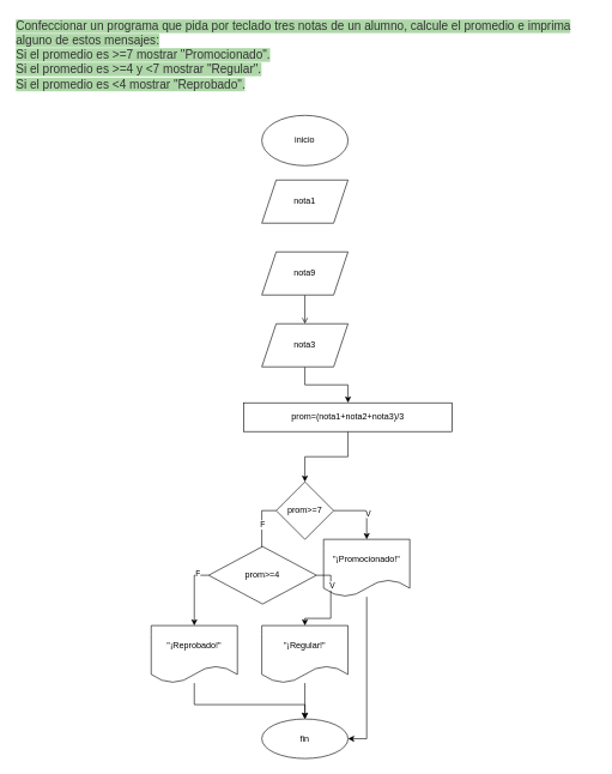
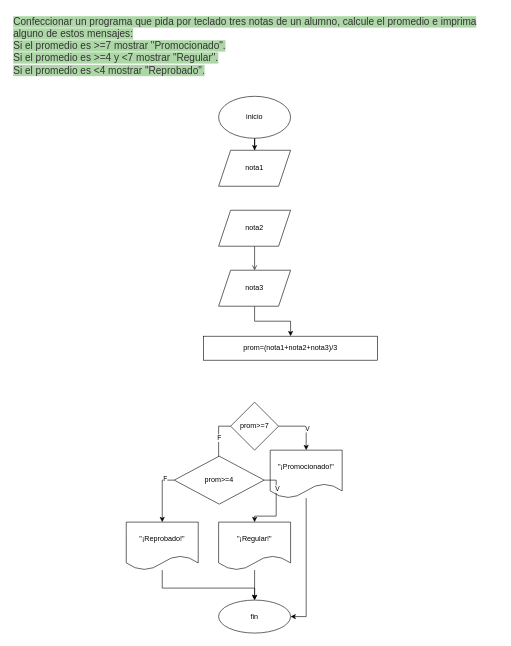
  <mxCell id="0" />
  <mxCell id="1" parent="0" />
  <mxCell id="2" value="&lt;span style=&quot;color: rgb(51, 51, 51); font-family: sans-serif, arial; font-size: 16.8px; font-style: normal; font-variant-ligatures: normal; font-variant-caps: normal; font-weight: 400; letter-spacing: normal; orphans: 2; text-align: start; text-indent: 0px; text-transform: none; widows: 2; word-spacing: 0px; -webkit-text-stroke-width: 0px; background-color: rgb(174, 215, 168); text-decoration-thickness: initial; text-decoration-style: initial; text-decoration-color: initial; float: none; display: inline !important;&quot;&gt;Confeccionar un programa que pida por teclado tres notas de un alumno, calcule el promedio e imprima alguno de estos mensajes:&lt;/span&gt;&lt;br style=&quot;box-sizing: border-box; color: rgb(51, 51, 51); font-family: sans-serif, arial; font-size: 16.8px; font-style: normal; font-variant-ligatures: normal; font-variant-caps: normal; font-weight: 400; letter-spacing: normal; orphans: 2; text-align: start; text-indent: 0px; text-transform: none; widows: 2; word-spacing: 0px; -webkit-text-stroke-width: 0px; background-color: rgb(174, 215, 168); text-decoration-thickness: initial; text-decoration-style: initial; text-decoration-color: initial;&quot;&gt;&lt;span style=&quot;color: rgb(51, 51, 51); font-family: sans-serif, arial; font-size: 16.8px; font-style: normal; font-variant-ligatures: normal; font-variant-caps: normal; font-weight: 400; letter-spacing: normal; orphans: 2; text-align: start; text-indent: 0px; text-transform: none; widows: 2; word-spacing: 0px; -webkit-text-stroke-width: 0px; background-color: rgb(174, 215, 168); text-decoration-thickness: initial; text-decoration-style: initial; text-decoration-color: initial; float: none; display: inline !important;&quot;&gt;Si el promedio es &amp;gt;=7 mostrar &quot;Promocionado&quot;.&lt;/span&gt;&lt;br style=&quot;box-sizing: border-box; color: rgb(51, 51, 51); font-family: sans-serif, arial; font-size: 16.8px; font-style: normal; font-variant-ligatures: normal; font-variant-caps: normal; font-weight: 400; letter-spacing: normal; orphans: 2; text-align: start; text-indent: 0px; text-transform: none; widows: 2; word-spacing: 0px; -webkit-text-stroke-width: 0px; background-color: rgb(174, 215, 168); text-decoration-thickness: initial; text-decoration-style: initial; text-decoration-color: initial;&quot;&gt;&lt;span style=&quot;color: rgb(51, 51, 51); font-family: sans-serif, arial; font-size: 16.8px; font-style: normal; font-variant-ligatures: normal; font-variant-caps: normal; font-weight: 400; letter-spacing: normal; orphans: 2; text-align: start; text-indent: 0px; text-transform: none; widows: 2; word-spacing: 0px; -webkit-text-stroke-width: 0px; background-color: rgb(174, 215, 168); text-decoration-thickness: initial; text-decoration-style: initial; text-decoration-color: initial; float: none; display: inline !important;&quot;&gt;Si el promedio es &amp;gt;=4 y &amp;lt;7 mostrar &quot;Regular&quot;.&lt;/span&gt;&lt;br style=&quot;box-sizing: border-box; color: rgb(51, 51, 51); font-family: sans-serif, arial; font-size: 16.8px; font-style: normal; font-variant-ligatures: normal; font-variant-caps: normal; font-weight: 400; letter-spacing: normal; orphans: 2; text-align: start; text-indent: 0px; text-transform: none; widows: 2; word-spacing: 0px; -webkit-text-stroke-width: 0px; background-color: rgb(174, 215, 168); text-decoration-thickness: initial; text-decoration-style: initial; text-decoration-color: initial;&quot;&gt;&lt;span style=&quot;color: rgb(51, 51, 51); font-family: sans-serif, arial; font-size: 16.8px; font-style: normal; font-variant-ligatures: normal; font-variant-caps: normal; font-weight: 400; letter-spacing: normal; orphans: 2; text-align: start; text-indent: 0px; text-transform: none; widows: 2; word-spacing: 0px; -webkit-text-stroke-width: 0px; background-color: rgb(174, 215, 168); text-decoration-thickness: initial; text-decoration-style: initial; text-decoration-color: initial; float: none; display: inline !important;&quot;&gt;Si el promedio es &amp;lt;4 mostrar &quot;Reprobado&quot;.&lt;/span&gt;" style="text;whiteSpace=wrap;html=1;" vertex="1" parent="1"><mxGeometry x="20" y="20" width="810" height="120" as="geometry" /></mxCell>
+ <mxCell id="3" value="" style="edgeStyle=orthogonalEdgeStyle;rounded=0;orthogonalLoop=1;jettySize=auto;html=1;" edge="1" parent="1" source="4" target="7"><mxGeometry relative="1" as="geometry" /></mxCell>
  <mxCell id="4" value="inicio" style="ellipse;whiteSpace=wrap;html=1;" vertex="1" parent="1"><mxGeometry x="364" y="160" width="120" height="70" as="geometry" /></mxCell>
  <mxCell id="5" value="" style="edgeStyle=orthogonalEdgeStyle;rounded=0;orthogonalLoop=1;jettySize=auto;html=1;" edge="1" parent="1" source="6" target="11"><mxGeometry relative="1" as="geometry" /></mxCell>
  <mxCell id="6" value="nota3" style="shape=parallelogram;perimeter=parallelogramPerimeter;whiteSpace=wrap;html=1;fixedSize=1;" vertex="1" parent="1"><mxGeometry x="364" y="450" width="120" height="60" as="geometry" /></mxCell>
  <mxCell id="7" value="nota1" style="shape=parallelogram;perimeter=parallelogramPerimeter;whiteSpace=wrap;html=1;fixedSize=1;" vertex="1" parent="1"><mxGeometry x="364" y="250" width="120" height="60" as="geometry" /></mxCell>
  <mxCell id="8" value="" style="edgeStyle=orthogonalEdgeStyle;rounded=0;orthogonalLoop=1;jettySize=auto;html=1;endArrow=open;" edge="1" parent="1" source="9" target="6"><mxGeometry relative="1" as="geometry" /></mxCell>
- <mxCell id="9" value="nota9" style="shape=parallelogram;perimeter=parallelogramPerimeter;whiteSpace=wrap;html=1;fixedSize=1;" vertex="1" parent="1"><mxGeometry x="364" y="350" width="120" height="60" as="geometry" /></mxCell>
- <mxCell id="10" value="" style="edgeStyle=orthogonalEdgeStyle;rounded=0;orthogonalLoop=1;jettySize=auto;html=1;" edge="1" parent="1" source="11" target="16"><mxGeometry relative="1" as="geometry" /></mxCell>
+ <mxCell id="9" value="nota2" style="shape=parallelogram;perimeter=parallelogramPerimeter;whiteSpace=wrap;html=1;fixedSize=1;" vertex="1" parent="1"><mxGeometry x="364" y="350" width="120" height="60" as="geometry" /></mxCell>
  <mxCell id="11" value="prom=(nota1+nota2+nota3)/3" style="rounded=0;whiteSpace=wrap;html=1;" vertex="1" parent="1"><mxGeometry x="339" y="560" width="290" height="40" as="geometry" /></mxCell>
  <mxCell id="12" style="edgeStyle=orthogonalEdgeStyle;rounded=0;orthogonalLoop=1;jettySize=auto;html=1;exitX=0;exitY=0.5;exitDx=0;exitDy=0;entryX=0.5;entryY=0;entryDx=0;entryDy=0;" edge="1" parent="1" source="16" target="23"><mxGeometry relative="1" as="geometry" /></mxCell>
  <mxCell id="13" value="F" style="edgeLabel;html=1;align=center;verticalAlign=middle;resizable=0;points=[];" vertex="1" connectable="0" parent="12"><mxGeometry x="-0.149" relative="1" as="geometry"><mxPoint as="offset" /></mxGeometry></mxCell>
  <mxCell id="14" style="edgeStyle=orthogonalEdgeStyle;rounded=0;orthogonalLoop=1;jettySize=auto;html=1;exitX=1;exitY=0.5;exitDx=0;exitDy=0;entryX=0.5;entryY=0;entryDx=0;entryDy=0;" edge="1" parent="1" source="16" target="18"><mxGeometry relative="1" as="geometry" /></mxCell>
  <mxCell id="15" value="V" style="edgeLabel;html=1;align=center;verticalAlign=middle;resizable=0;points=[];" vertex="1" connectable="0" parent="14"><mxGeometry x="0.14" y="1" relative="1" as="geometry"><mxPoint as="offset" /></mxGeometry></mxCell>
  <mxCell id="16" value="prom&amp;gt;=7" style="rhombus;whiteSpace=wrap;html=1;" vertex="1" parent="1"><mxGeometry x="384" y="670" width="80" height="80" as="geometry" /></mxCell>
  <mxCell id="17" style="edgeStyle=orthogonalEdgeStyle;rounded=0;orthogonalLoop=1;jettySize=auto;html=1;entryX=1;entryY=0.5;entryDx=0;entryDy=0;" edge="1" parent="1" source="18" target="28"><mxGeometry relative="1" as="geometry" /></mxCell>
  <mxCell id="18" value="&quot;¡Promocionado!&quot;" style="shape=document;whiteSpace=wrap;html=1;boundedLbl=1;" vertex="1" parent="1"><mxGeometry x="450" y="750" width="120" height="80" as="geometry" /></mxCell>
  <mxCell id="19" style="edgeStyle=orthogonalEdgeStyle;rounded=0;orthogonalLoop=1;jettySize=auto;html=1;exitX=1;exitY=0.5;exitDx=0;exitDy=0;entryX=0.5;entryY=0;entryDx=0;entryDy=0;" edge="1" parent="1" source="23" target="25"><mxGeometry relative="1" as="geometry" /></mxCell>
  <mxCell id="20" value="V" style="edgeLabel;html=1;align=center;verticalAlign=middle;resizable=0;points=[];" vertex="1" connectable="0" parent="19"><mxGeometry x="-0.452" y="1" relative="1" as="geometry"><mxPoint y="-1" as="offset" /></mxGeometry></mxCell>
  <mxCell id="21" style="edgeStyle=orthogonalEdgeStyle;rounded=0;orthogonalLoop=1;jettySize=auto;html=1;exitX=0;exitY=0.5;exitDx=0;exitDy=0;" edge="1" parent="1" source="23" target="27"><mxGeometry relative="1" as="geometry" /></mxCell>
  <mxCell id="22" value="F" style="edgeLabel;html=1;align=center;verticalAlign=middle;resizable=0;points=[];" vertex="1" connectable="0" parent="21"><mxGeometry x="-0.636" y="-2" relative="1" as="geometry"><mxPoint y="-1" as="offset" /></mxGeometry></mxCell>
  <mxCell id="23" value="prom&amp;gt;=4" style="rhombus;whiteSpace=wrap;html=1;" vertex="1" parent="1"><mxGeometry x="290" y="760" width="150" height="80" as="geometry" /></mxCell>
  <mxCell id="24" style="edgeStyle=orthogonalEdgeStyle;rounded=0;orthogonalLoop=1;jettySize=auto;html=1;entryX=0.5;entryY=0;entryDx=0;entryDy=0;" edge="1" parent="1" source="25" target="28"><mxGeometry relative="1" as="geometry" /></mxCell>
  <mxCell id="25" value="&quot;¡Regular!&quot;" style="shape=document;whiteSpace=wrap;html=1;boundedLbl=1;" vertex="1" parent="1"><mxGeometry x="364" y="870" width="120" height="80" as="geometry" /></mxCell>
  <mxCell id="26" style="edgeStyle=orthogonalEdgeStyle;rounded=0;orthogonalLoop=1;jettySize=auto;html=1;entryX=0.5;entryY=0;entryDx=0;entryDy=0;" edge="1" parent="1" source="27" target="28"><mxGeometry relative="1" as="geometry"><Array as="points"><mxPoint x="270" y="980" /><mxPoint x="424" y="980" /></Array></mxGeometry></mxCell>
  <mxCell id="27" value="&quot;¡Reprobado!&quot;" style="shape=document;whiteSpace=wrap;html=1;boundedLbl=1;" vertex="1" parent="1"><mxGeometry x="210" y="870" width="120" height="80" as="geometry" /></mxCell>
  <mxCell id="28" value="fin" style="ellipse;whiteSpace=wrap;html=1;" vertex="1" parent="1"><mxGeometry x="364" y="1000" width="120" height="55" as="geometry" /></mxCell>
